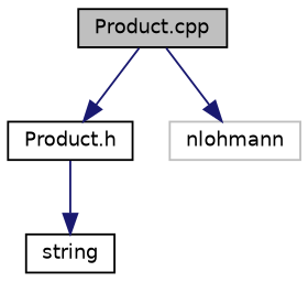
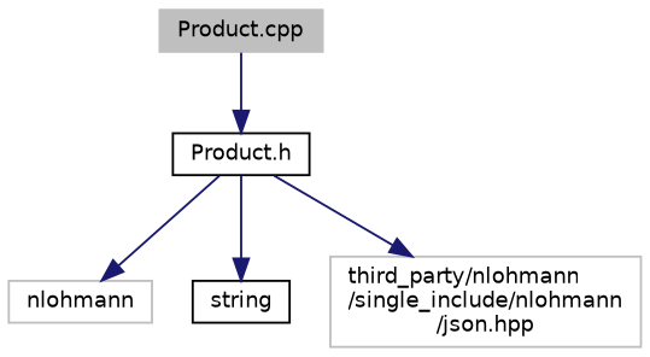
  digraph {
    node [color=black fillcolor=white fontname=Helvetica fontsize=10 shape=record style=filled]
    edge [color=midnightblue fontname=Helvetica fontsize=10 labelfontname=Helvetica labelfontsize=10 style=solid]
-   n1 [fillcolor=grey75 fontcolor=black height=0.2 label="Product.cpp" width=0.4]
+   n1 [color=grey75 fillcolor=grey75 fontcolor=black height=0.2 label="Product.cpp" width=0.4]
    n2 [height=0.2 label="Product.h" width=0.4]
    n3 [color=grey75 height=0.2 label=nlohmann width=0.4]
    n4 [height=0.2 label=string width=0.4]
+   n5 [color=grey75 height=0.2 label="third_party/nlohmann\l/single_include/nlohmann\l/json.hpp" width=0.4]
    n1 -> n2
-   n1 -> n3
+   n2 -> n3
    n2 -> n4
+   n2 -> n5
  }
